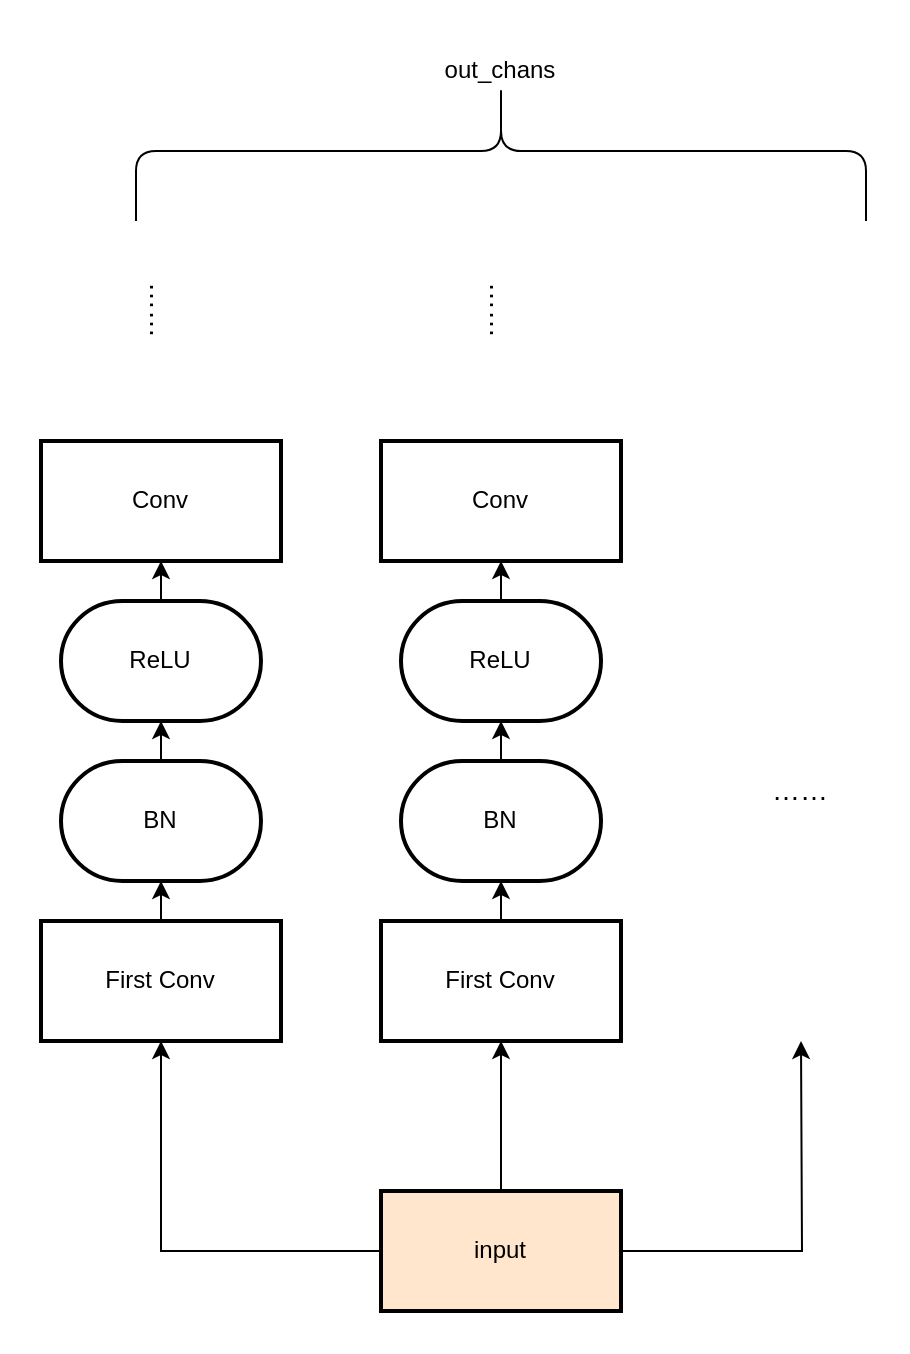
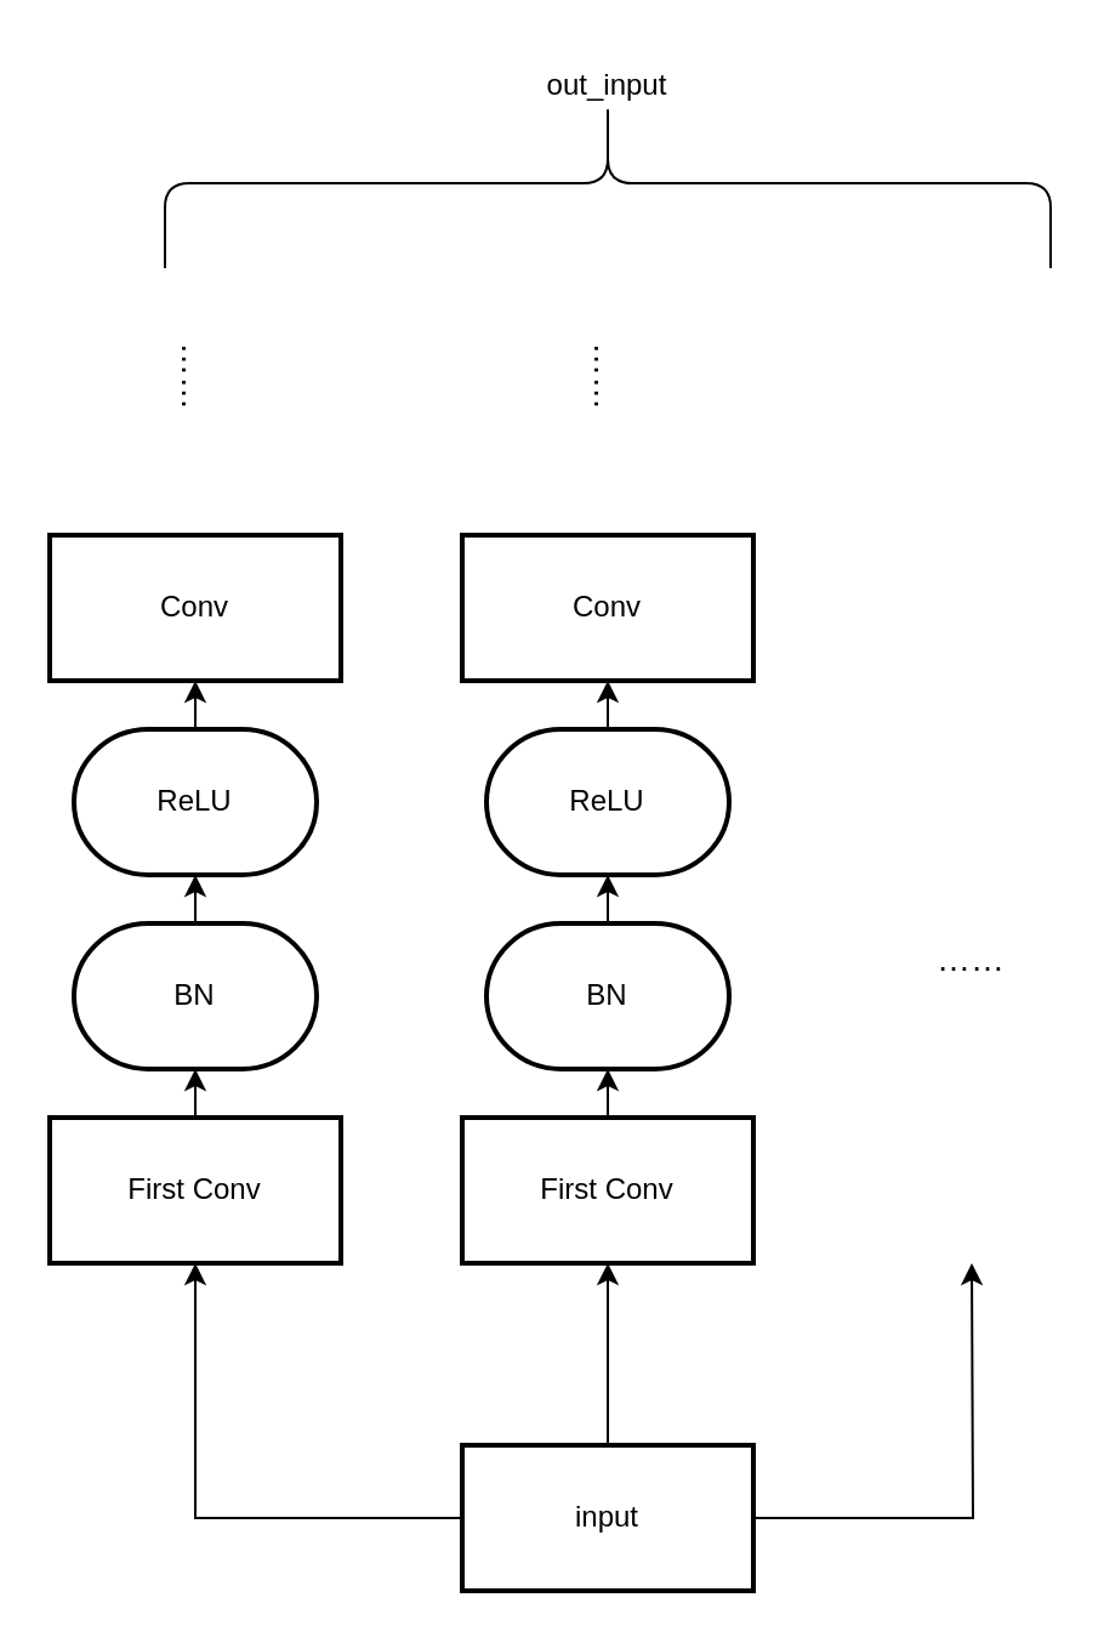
  <mxCell id="0" />
  <mxCell id="1" parent="0" />
  <mxCell id="2" style="edgeStyle=orthogonalEdgeStyle;rounded=0;orthogonalLoop=1;jettySize=auto;html=1;exitX=0.5;exitY=0;exitDx=0;exitDy=0;exitPerimeter=0;entryX=0.5;entryY=1;entryDx=0;entryDy=0;" edge="1" parent="1" source="3" target="4"><mxGeometry relative="1" as="geometry" /></mxCell>
  <mxCell id="3" value="ReLU" style="strokeWidth=2;html=1;shape=mxgraph.flowchart.terminator;whiteSpace=wrap;" vertex="1" parent="1"><mxGeometry x="200" y="300" width="100" height="60" as="geometry" /></mxCell>
  <mxCell id="4" value="Conv" style="whiteSpace=wrap;html=1;strokeWidth=2;" vertex="1" parent="1"><mxGeometry x="190" y="220" width="120" height="60" as="geometry" /></mxCell>
  <mxCell id="5" style="edgeStyle=orthogonalEdgeStyle;rounded=0;orthogonalLoop=1;jettySize=auto;html=1;exitX=0.5;exitY=0;exitDx=0;exitDy=0;entryX=0.5;entryY=1;entryDx=0;entryDy=0;" edge="1" parent="1" source="8" target="15"><mxGeometry relative="1" as="geometry" /></mxCell>
  <mxCell id="6" style="edgeStyle=orthogonalEdgeStyle;rounded=0;orthogonalLoop=1;jettySize=auto;html=1;entryX=0.5;entryY=1;entryDx=0;entryDy=0;" edge="1" parent="1" source="8" target="18"><mxGeometry relative="1" as="geometry" /></mxCell>
  <mxCell id="7" style="edgeStyle=orthogonalEdgeStyle;rounded=0;orthogonalLoop=1;jettySize=auto;html=1;exitX=1;exitY=0.5;exitDx=0;exitDy=0;" edge="1" parent="1" source="8"><mxGeometry relative="1" as="geometry"><mxPoint x="400" y="520" as="targetPoint" /></mxGeometry></mxCell>
- <mxCell id="8" value="input" style="whiteSpace=wrap;html=1;strokeWidth=2;fillColor=#ffe6cc;" vertex="1" parent="1"><mxGeometry x="190" y="595" width="120" height="60" as="geometry" /></mxCell>
+ <mxCell id="8" value="input" style="whiteSpace=wrap;html=1;strokeWidth=2;" vertex="1" parent="1"><mxGeometry x="190" y="595" width="120" height="60" as="geometry" /></mxCell>
  <mxCell id="9" value="BN" style="strokeWidth=2;html=1;shape=mxgraph.flowchart.terminator;whiteSpace=wrap;" vertex="1" parent="1"><mxGeometry x="200" y="380" width="100" height="60" as="geometry" /></mxCell>
  <mxCell id="10" value="" style="edgeStyle=orthogonalEdgeStyle;rounded=0;orthogonalLoop=1;jettySize=auto;html=1;" edge="1" parent="1" source="11" target="13"><mxGeometry relative="1" as="geometry" /></mxCell>
  <mxCell id="11" value="BN" style="strokeWidth=2;html=1;shape=mxgraph.flowchart.terminator;whiteSpace=wrap;" vertex="1" parent="1"><mxGeometry x="30" y="380" width="100" height="60" as="geometry" /></mxCell>
  <mxCell id="12" value="" style="edgeStyle=orthogonalEdgeStyle;rounded=0;orthogonalLoop=1;jettySize=auto;html=1;" edge="1" parent="1" source="13" target="14"><mxGeometry relative="1" as="geometry" /></mxCell>
  <mxCell id="13" value="ReLU" style="strokeWidth=2;html=1;shape=mxgraph.flowchart.terminator;whiteSpace=wrap;" vertex="1" parent="1"><mxGeometry x="30" y="300" width="100" height="60" as="geometry" /></mxCell>
  <mxCell id="14" value="Conv" style="whiteSpace=wrap;html=1;strokeWidth=2;" vertex="1" parent="1"><mxGeometry x="20" y="220" width="120" height="60" as="geometry" /></mxCell>
  <mxCell id="15" value="First Conv" style="whiteSpace=wrap;html=1;strokeWidth=2;" vertex="1" parent="1"><mxGeometry x="190" y="460" width="120" height="60" as="geometry" /></mxCell>
  <mxCell id="16" style="edgeStyle=orthogonalEdgeStyle;rounded=0;orthogonalLoop=1;jettySize=auto;html=1;exitX=0.5;exitY=0;exitDx=0;exitDy=0;exitPerimeter=0;entryX=0.5;entryY=1;entryDx=0;entryDy=0;entryPerimeter=0;" edge="1" parent="1" source="9" target="3"><mxGeometry relative="1" as="geometry" /></mxCell>
  <mxCell id="17" style="edgeStyle=orthogonalEdgeStyle;rounded=0;orthogonalLoop=1;jettySize=auto;html=1;exitX=0.5;exitY=0;exitDx=0;exitDy=0;entryX=0.5;entryY=1;entryDx=0;entryDy=0;entryPerimeter=0;" edge="1" parent="1" source="15" target="9"><mxGeometry relative="1" as="geometry" /></mxCell>
  <mxCell id="18" value="First Conv" style="whiteSpace=wrap;html=1;strokeWidth=2;" vertex="1" parent="1"><mxGeometry x="20" y="460" width="120" height="60" as="geometry" /></mxCell>
  <mxCell id="19" style="edgeStyle=orthogonalEdgeStyle;rounded=0;orthogonalLoop=1;jettySize=auto;html=1;exitX=0.5;exitY=0;exitDx=0;exitDy=0;entryX=0.5;entryY=1;entryDx=0;entryDy=0;entryPerimeter=0;" edge="1" parent="1" source="18" target="11"><mxGeometry relative="1" as="geometry" /></mxCell>
  <mxCell id="20" value="&lt;font style=&quot;font-size: 14px;&quot;&gt;……&lt;/font&gt;" style="text;html=1;strokeColor=none;fillColor=none;align=center;verticalAlign=middle;whiteSpace=wrap;rounded=0;" vertex="1" parent="1"><mxGeometry x="370" y="380" width="60" height="30" as="geometry" /></mxCell>
  <mxCell id="21" value="&lt;font style=&quot;font-size: 14px;&quot;&gt;……&lt;/font&gt;" style="text;html=1;strokeColor=none;fillColor=none;align=center;verticalAlign=middle;whiteSpace=wrap;rounded=0;rotation=90;" vertex="1" parent="1"><mxGeometry x="50" y="140" width="60" height="30" as="geometry" /></mxCell>
  <mxCell id="22" value="&lt;font style=&quot;font-size: 14px;&quot;&gt;……&lt;/font&gt;" style="text;html=1;strokeColor=none;fillColor=none;align=center;verticalAlign=middle;whiteSpace=wrap;rounded=0;rotation=90;" vertex="1" parent="1"><mxGeometry x="220" y="140" width="60" height="30" as="geometry" /></mxCell>
  <mxCell id="23" value="" style="shape=curlyBracket;whiteSpace=wrap;html=1;rounded=1;flipH=1;labelPosition=right;verticalLabelPosition=middle;align=left;verticalAlign=middle;direction=south;" vertex="1" parent="1"><mxGeometry x="67.5" width="365" height="70" as="geometry" y="40" /></mxCell>
- <mxCell id="24" value="out_chans" style="text;html=1;strokeColor=none;fillColor=none;align=center;verticalAlign=middle;whiteSpace=wrap;rounded=0;" vertex="1" parent="1"><mxGeometry x="220" y="20" width="60" height="30" as="geometry" /></mxCell>
+ <mxCell id="24" value="out_input" style="text;html=1;strokeColor=none;fillColor=none;align=center;verticalAlign=middle;whiteSpace=wrap;rounded=0;" vertex="1" parent="1"><mxGeometry x="220" y="20" width="60" height="30" as="geometry" /></mxCell>
